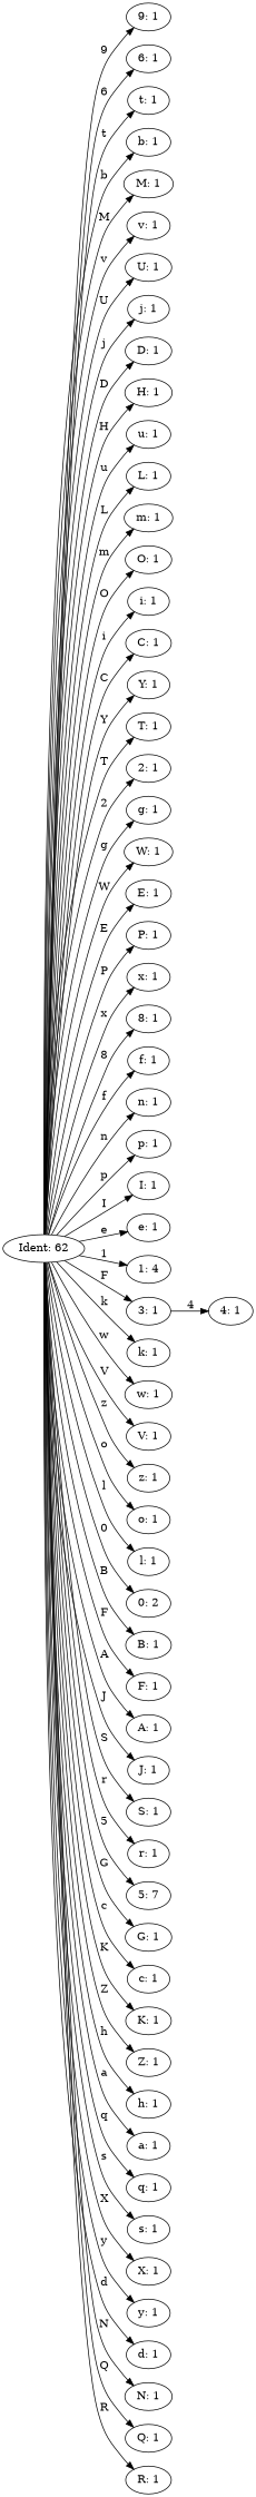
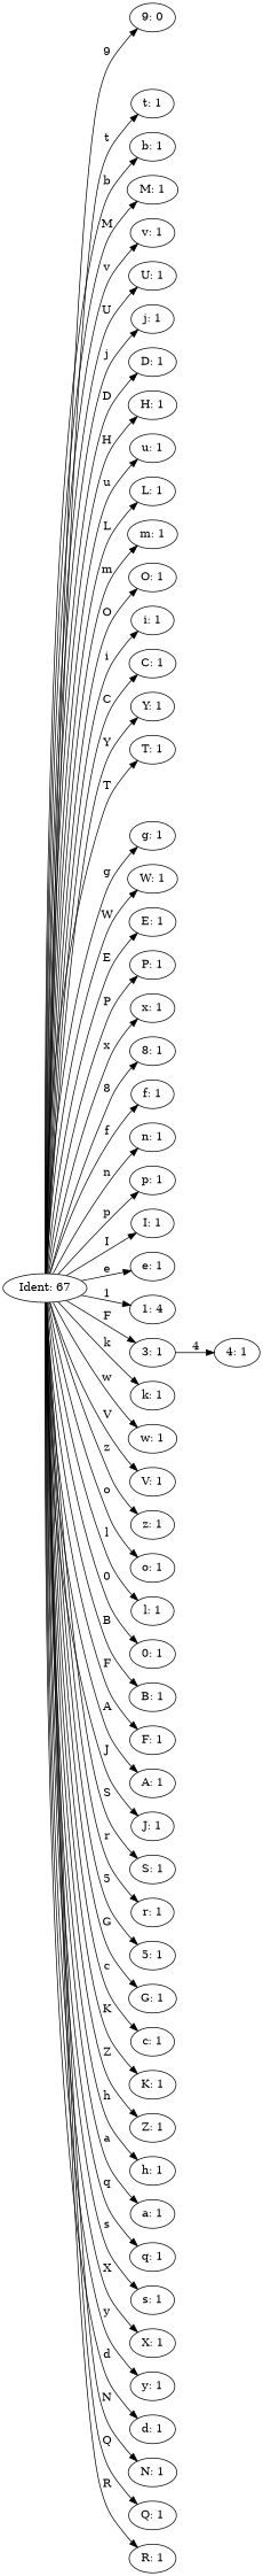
  digraph {
    rankdir=LR
-   n1 [label="Ident: 62"]
-   n2 [label="9: 1"]
-   n3 [label="6: 1"]
+   n1 [label="Ident: 67"]
+   n2 [label="9: 0"]
    n4 [label="t: 1"]
    n5 [label="b: 1"]
    n6 [label="M: 1"]
    n7 [label="v: 1"]
    n8 [label="U: 1"]
    n9 [label="j: 1"]
    n10 [label="D: 1"]
    n11 [label="H: 1"]
    n12 [label="u: 1"]
    n13 [label="L: 1"]
    n14 [label="m: 1"]
    n15 [label="O: 1"]
    n16 [label="i: 1"]
    n17 [label="C: 1"]
    n18 [label="Y: 1"]
    n19 [label="T: 1"]
-   n20 [label="2: 1"]
    n21 [label="g: 1"]
    n22 [label="W: 1"]
    n23 [label="E: 1"]
    n24 [label="P: 1"]
    n25 [label="x: 1"]
    n26 [label="8: 1"]
    n27 [label="f: 1"]
    n28 [label="n: 1"]
    n29 [label="p: 1"]
    n30 [label="I: 1"]
    n31 [label="e: 1"]
    n32 [label="1: 4"]
    n33 [label="3: 1"]
    n34 [label="k: 1"]
    n35 [label="w: 1"]
    n36 [label="V: 1"]
    n37 [label="z: 1"]
    n38 [label="o: 1"]
    n39 [label="l: 1"]
-   n40 [label="0: 2"]
+   n40 [label="0: 1"]
    n41 [label="B: 1"]
    n42 [label="F: 1"]
    n43 [label="A: 1"]
    n44 [label="J: 1"]
    n45 [label="S: 1"]
    n46 [label="r: 1"]
-   n47 [label="5: 7"]
+   n47 [label="5: 1"]
    n48 [label="G: 1"]
    n49 [label="c: 1"]
    n50 [label="K: 1"]
    n51 [label="Z: 1"]
    n52 [label="h: 1"]
    n53 [label="a: 1"]
    n54 [label="q: 1"]
    n55 [label="s: 1"]
    n56 [label="X: 1"]
    n57 [label="y: 1"]
    n58 [label="d: 1"]
    n59 [label="N: 1"]
    n60 [label="Q: 1"]
    n61 [label="R: 1"]
    n62 [label="4: 1"]
    n1 -> n2 [label=9]
-   n1 -> n3 [label=6]
    n1 -> n4 [label=t]
    n1 -> n5 [label=b]
    n1 -> n6 [label=M]
    n1 -> n7 [label=v]
    n1 -> n8 [label=U]
    n1 -> n9 [label=j]
    n1 -> n10 [label=D]
    n1 -> n11 [label=H]
    n1 -> n12 [label=u]
    n1 -> n13 [label=L]
    n1 -> n14 [label=m]
    n1 -> n15 [label=O]
    n1 -> n16 [label=i]
    n1 -> n17 [label=C]
    n1 -> n18 [label=Y]
    n1 -> n19 [label=T]
-   n1 -> n20 [label=2]
    n1 -> n21 [label=g]
    n1 -> n22 [label=W]
    n1 -> n23 [label=E]
    n1 -> n24 [label=P]
    n1 -> n25 [label=x]
    n1 -> n26 [label=8]
    n1 -> n27 [label=f]
    n1 -> n28 [label=n]
    n1 -> n29 [label=p]
    n1 -> n30 [label=I]
    n1 -> n31 [label=e]
    n1 -> n32 [label=1]
    n1 -> n33 [label=F]
    n1 -> n34 [label=k]
    n1 -> n35 [label=w]
    n1 -> n36 [label=V]
    n1 -> n37 [label=z]
    n1 -> n38 [label=o]
    n1 -> n39 [label=l]
    n1 -> n40 [label=0]
    n1 -> n41 [label=B]
    n1 -> n42 [label=F]
    n1 -> n43 [label=A]
    n1 -> n44 [label=J]
    n1 -> n45 [label=S]
    n1 -> n46 [label=r]
    n1 -> n47 [label=5]
    n1 -> n48 [label=G]
    n1 -> n49 [label=c]
    n1 -> n50 [label=K]
    n1 -> n51 [label=Z]
    n1 -> n52 [label=h]
    n1 -> n53 [label=a]
    n1 -> n54 [label=q]
    n1 -> n55 [label=s]
    n1 -> n56 [label=X]
    n1 -> n57 [label=y]
    n1 -> n58 [label=d]
    n1 -> n59 [label=N]
    n1 -> n60 [label=Q]
    n1 -> n61 [label=R]
    n33 -> n62 [label=4]
  }
